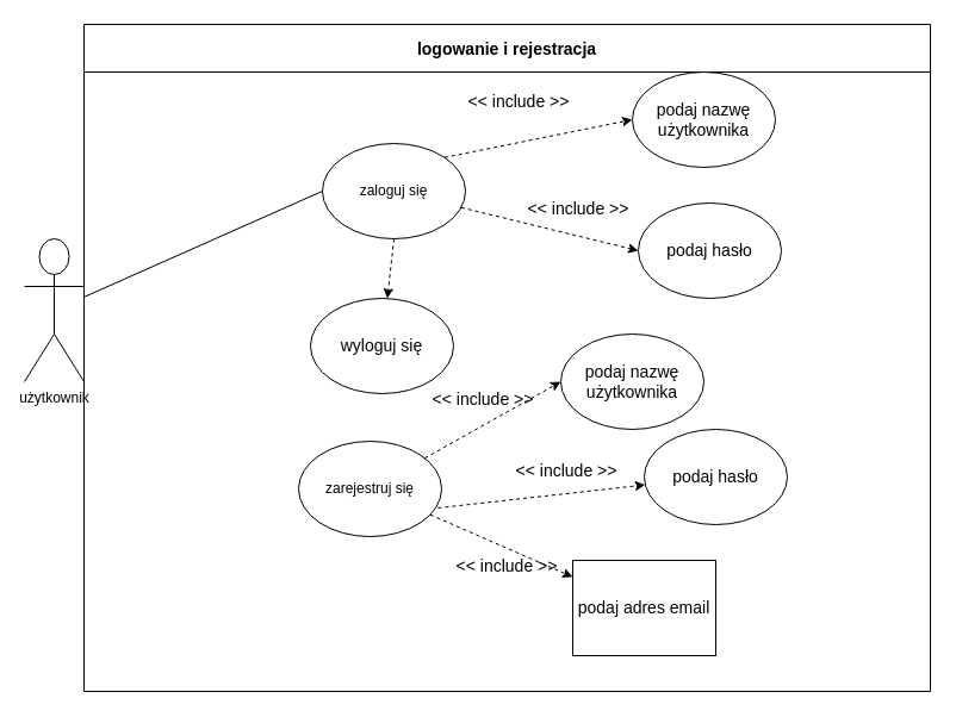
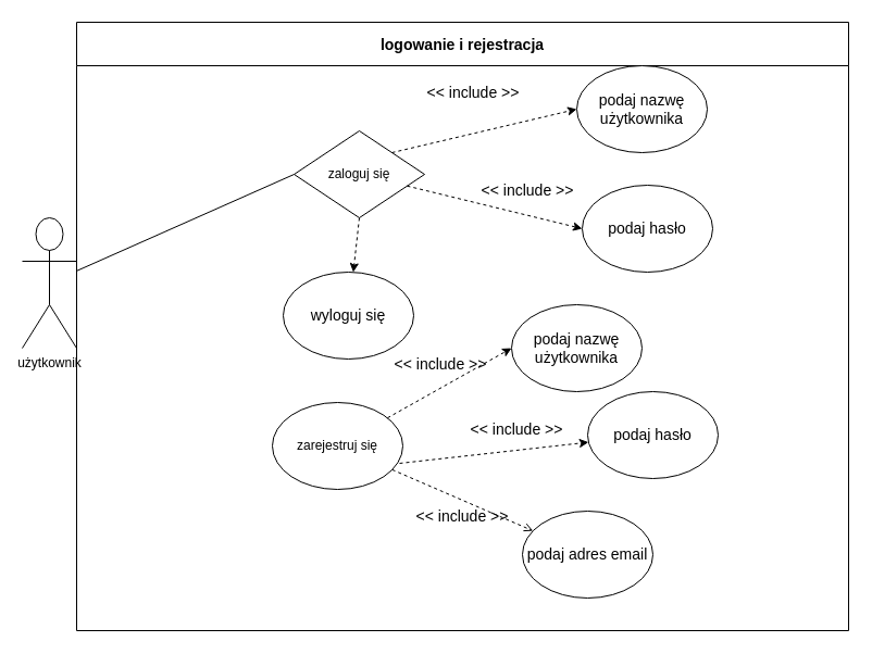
  <mxCell id="0" />
  <mxCell id="1" parent="0" />
  <mxCell id="2" value="użytkownik" style="shape=umlActor;verticalLabelPosition=bottom;verticalAlign=top;html=1;outlineConnect=0;" parent="1" vertex="1"><mxGeometry x="20" y="200" width="50" height="120" as="geometry" /></mxCell>
  <mxCell id="3" value="logowanie i rejestracja" style="swimlane;startSize=40;fontSize=14;" parent="1" vertex="1"><mxGeometry x="70" y="20" width="710" height="560" as="geometry" /></mxCell>
  <mxCell id="4" style="rounded=0;orthogonalLoop=1;jettySize=auto;html=1;exitX=1;exitY=0;exitDx=0;exitDy=0;entryX=0;entryY=0.5;entryDx=0;entryDy=0;dashed=1;fontSize=14;" parent="3" source="5" target="10" edge="1"><mxGeometry relative="1" as="geometry" /></mxCell>
- <mxCell id="5" value="zaloguj się" style="ellipse;whiteSpace=wrap;html=1;" parent="3" vertex="1"><mxGeometry x="200" y="100" width="120" height="80" as="geometry" /></mxCell>
+ <mxCell id="5" value="zaloguj się" style="rhombus;whiteSpace=wrap;html=1;" parent="3" vertex="1"><mxGeometry x="200" y="100" width="120" height="80" as="geometry" /></mxCell>
  <mxCell id="6" value="zarejestruj się" style="ellipse;whiteSpace=wrap;html=1;" parent="3" vertex="1"><mxGeometry x="180" y="350" width="120" height="80" as="geometry" /></mxCell>
  <mxCell id="7" value="podaj nazwę użytkownika" style="ellipse;whiteSpace=wrap;html=1;fontSize=14;" parent="3" vertex="1"><mxGeometry x="400" y="260" width="120" height="80" as="geometry" /></mxCell>
  <mxCell id="8" value="podaj hasło" style="ellipse;whiteSpace=wrap;html=1;fontSize=14;" parent="3" vertex="1"><mxGeometry x="470" y="340" width="120" height="80" as="geometry" /></mxCell>
- <mxCell id="9" value="podaj adres email" style="whiteSpace=wrap;html=1;fontSize=14;rounded=0;" parent="3" vertex="1"><mxGeometry x="410" y="450" width="120" height="80" as="geometry" /></mxCell>
+ <mxCell id="9" value="podaj adres email" style="ellipse;whiteSpace=wrap;html=1;fontSize=14;" parent="3" vertex="1"><mxGeometry x="410" y="450" width="120" height="80" as="geometry" /></mxCell>
  <mxCell id="10" value="podaj nazwę użytkownika" style="ellipse;whiteSpace=wrap;html=1;fontSize=14;" parent="3" vertex="1"><mxGeometry x="460" y="40" width="120" height="80" as="geometry" /></mxCell>
  <mxCell id="11" value="podaj hasło" style="ellipse;whiteSpace=wrap;html=1;fontSize=14;" parent="3" vertex="1"><mxGeometry x="465" y="150" width="120" height="80" as="geometry" /></mxCell>
  <mxCell id="12" value="" style="endArrow=classic;html=1;rounded=0;dashed=1;fontSize=14;entryX=0;entryY=0.5;entryDx=0;entryDy=0;" parent="3" source="5" target="11" edge="1"><mxGeometry width="50" height="50" relative="1" as="geometry"><mxPoint x="160" y="410" as="sourcePoint" /><mxPoint x="210" y="360" as="targetPoint" /></mxGeometry></mxCell>
  <mxCell id="13" value="" style="endArrow=classic;html=1;rounded=0;dashed=1;fontSize=14;entryX=0;entryY=0.5;entryDx=0;entryDy=0;" parent="3" source="6" target="7" edge="1"><mxGeometry width="50" height="50" relative="1" as="geometry"><mxPoint x="160" y="410" as="sourcePoint" /><mxPoint x="210" y="360" as="targetPoint" /></mxGeometry></mxCell>
  <mxCell id="14" value="" style="endArrow=classic;html=1;rounded=0;dashed=1;fontSize=14;exitX=0.975;exitY=0.7;exitDx=0;exitDy=0;exitPerimeter=0;" parent="3" source="6" target="8" edge="1"><mxGeometry width="50" height="50" relative="1" as="geometry"><mxPoint x="160" y="420" as="sourcePoint" /><mxPoint x="210" y="370" as="targetPoint" /></mxGeometry></mxCell>
- <mxCell id="15" value="" style="endArrow=classic;html=1;rounded=0;dashed=1;fontSize=14;" parent="3" source="6" target="9" edge="1"><mxGeometry width="50" height="50" relative="1" as="geometry"><mxPoint x="160" y="420" as="sourcePoint" /><mxPoint x="210" y="370" as="targetPoint" /></mxGeometry></mxCell>
+ <mxCell id="15" value="" style="endArrow=open;html=1;rounded=0;dashed=1;fontSize=14;" parent="3" source="6" target="9" edge="1"><mxGeometry width="50" height="50" relative="1" as="geometry"><mxPoint x="160" y="420" as="sourcePoint" /><mxPoint x="210" y="370" as="targetPoint" /></mxGeometry></mxCell>
  <mxCell id="16" value="&amp;lt;&amp;lt; include &amp;gt;&amp;gt;" style="text;html=1;strokeColor=none;fillColor=none;align=center;verticalAlign=middle;whiteSpace=wrap;rounded=0;fontSize=14;" parent="3" vertex="1"><mxGeometry x="320" y="50" width="90" height="30" as="geometry" /></mxCell>
  <mxCell id="17" value="&amp;lt;&amp;lt; include &amp;gt;&amp;gt;" style="text;html=1;strokeColor=none;fillColor=none;align=center;verticalAlign=middle;whiteSpace=wrap;rounded=0;fontSize=14;" parent="3" vertex="1"><mxGeometry x="290" y="300" width="90" height="30" as="geometry" /></mxCell>
  <mxCell id="18" value="&amp;lt;&amp;lt; include &amp;gt;&amp;gt;" style="text;html=1;strokeColor=none;fillColor=none;align=center;verticalAlign=middle;whiteSpace=wrap;rounded=0;fontSize=14;" parent="3" vertex="1"><mxGeometry x="360" y="360" width="90" height="30" as="geometry" /></mxCell>
  <mxCell id="19" value="&amp;lt;&amp;lt; include &amp;gt;&amp;gt;" style="text;html=1;strokeColor=none;fillColor=none;align=center;verticalAlign=middle;whiteSpace=wrap;rounded=0;fontSize=14;" parent="3" vertex="1"><mxGeometry x="310" y="440" width="90" height="30" as="geometry" /></mxCell>
  <mxCell id="20" value="wyloguj się" style="ellipse;whiteSpace=wrap;html=1;fontSize=14;" vertex="1" parent="3"><mxGeometry x="190" y="230" width="120" height="80" as="geometry" /></mxCell>
  <mxCell id="21" value="" style="endArrow=classic;html=1;rounded=0;dashed=1;fontSize=14;exitX=0.5;exitY=1;exitDx=0;exitDy=0;" edge="1" parent="3" source="5" target="20"><mxGeometry width="50" height="50" relative="1" as="geometry"><mxPoint x="326.347" y="163.743" as="sourcePoint" /><mxPoint x="475" y="200" as="targetPoint" /></mxGeometry></mxCell>
  <mxCell id="22" value="" style="endArrow=none;html=1;rounded=0;entryX=0;entryY=0.5;entryDx=0;entryDy=0;" parent="1" source="2" target="5" edge="1"><mxGeometry width="50" height="50" relative="1" as="geometry"><mxPoint x="90" y="250" as="sourcePoint" /><mxPoint x="280" y="390" as="targetPoint" /></mxGeometry></mxCell>
  <mxCell id="23" value="&amp;lt;&amp;lt; include &amp;gt;&amp;gt;" style="text;html=1;strokeColor=none;fillColor=none;align=center;verticalAlign=middle;whiteSpace=wrap;rounded=0;fontSize=14;" vertex="1" parent="1"><mxGeometry x="440" y="160" width="90" height="30" as="geometry" /></mxCell>
